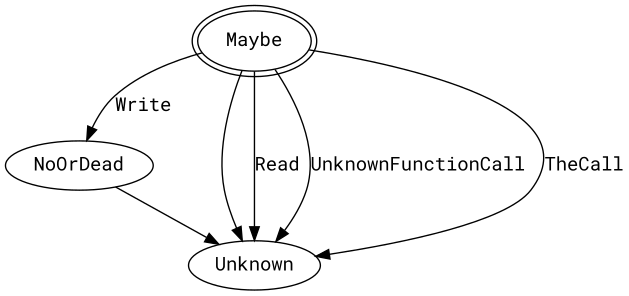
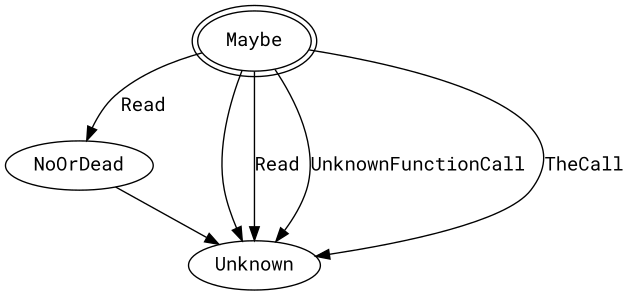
  digraph {
    fontname="Roboto Mono"
    node [fontname="Roboto Mono"]
    edge [fontname="Roboto Mono"]
    Maybe [peripheries=2]
    NoOrDead
    Unknown
-   Maybe -> NoOrDead [label=Write]
+   Maybe -> NoOrDead [label=Read]
    Maybe -> Unknown
    Maybe -> Unknown [label=Read]
    Maybe -> Unknown [label=UnknownFunctionCall]
    Maybe -> Unknown [label=TheCall]
    NoOrDead -> Unknown
  }
